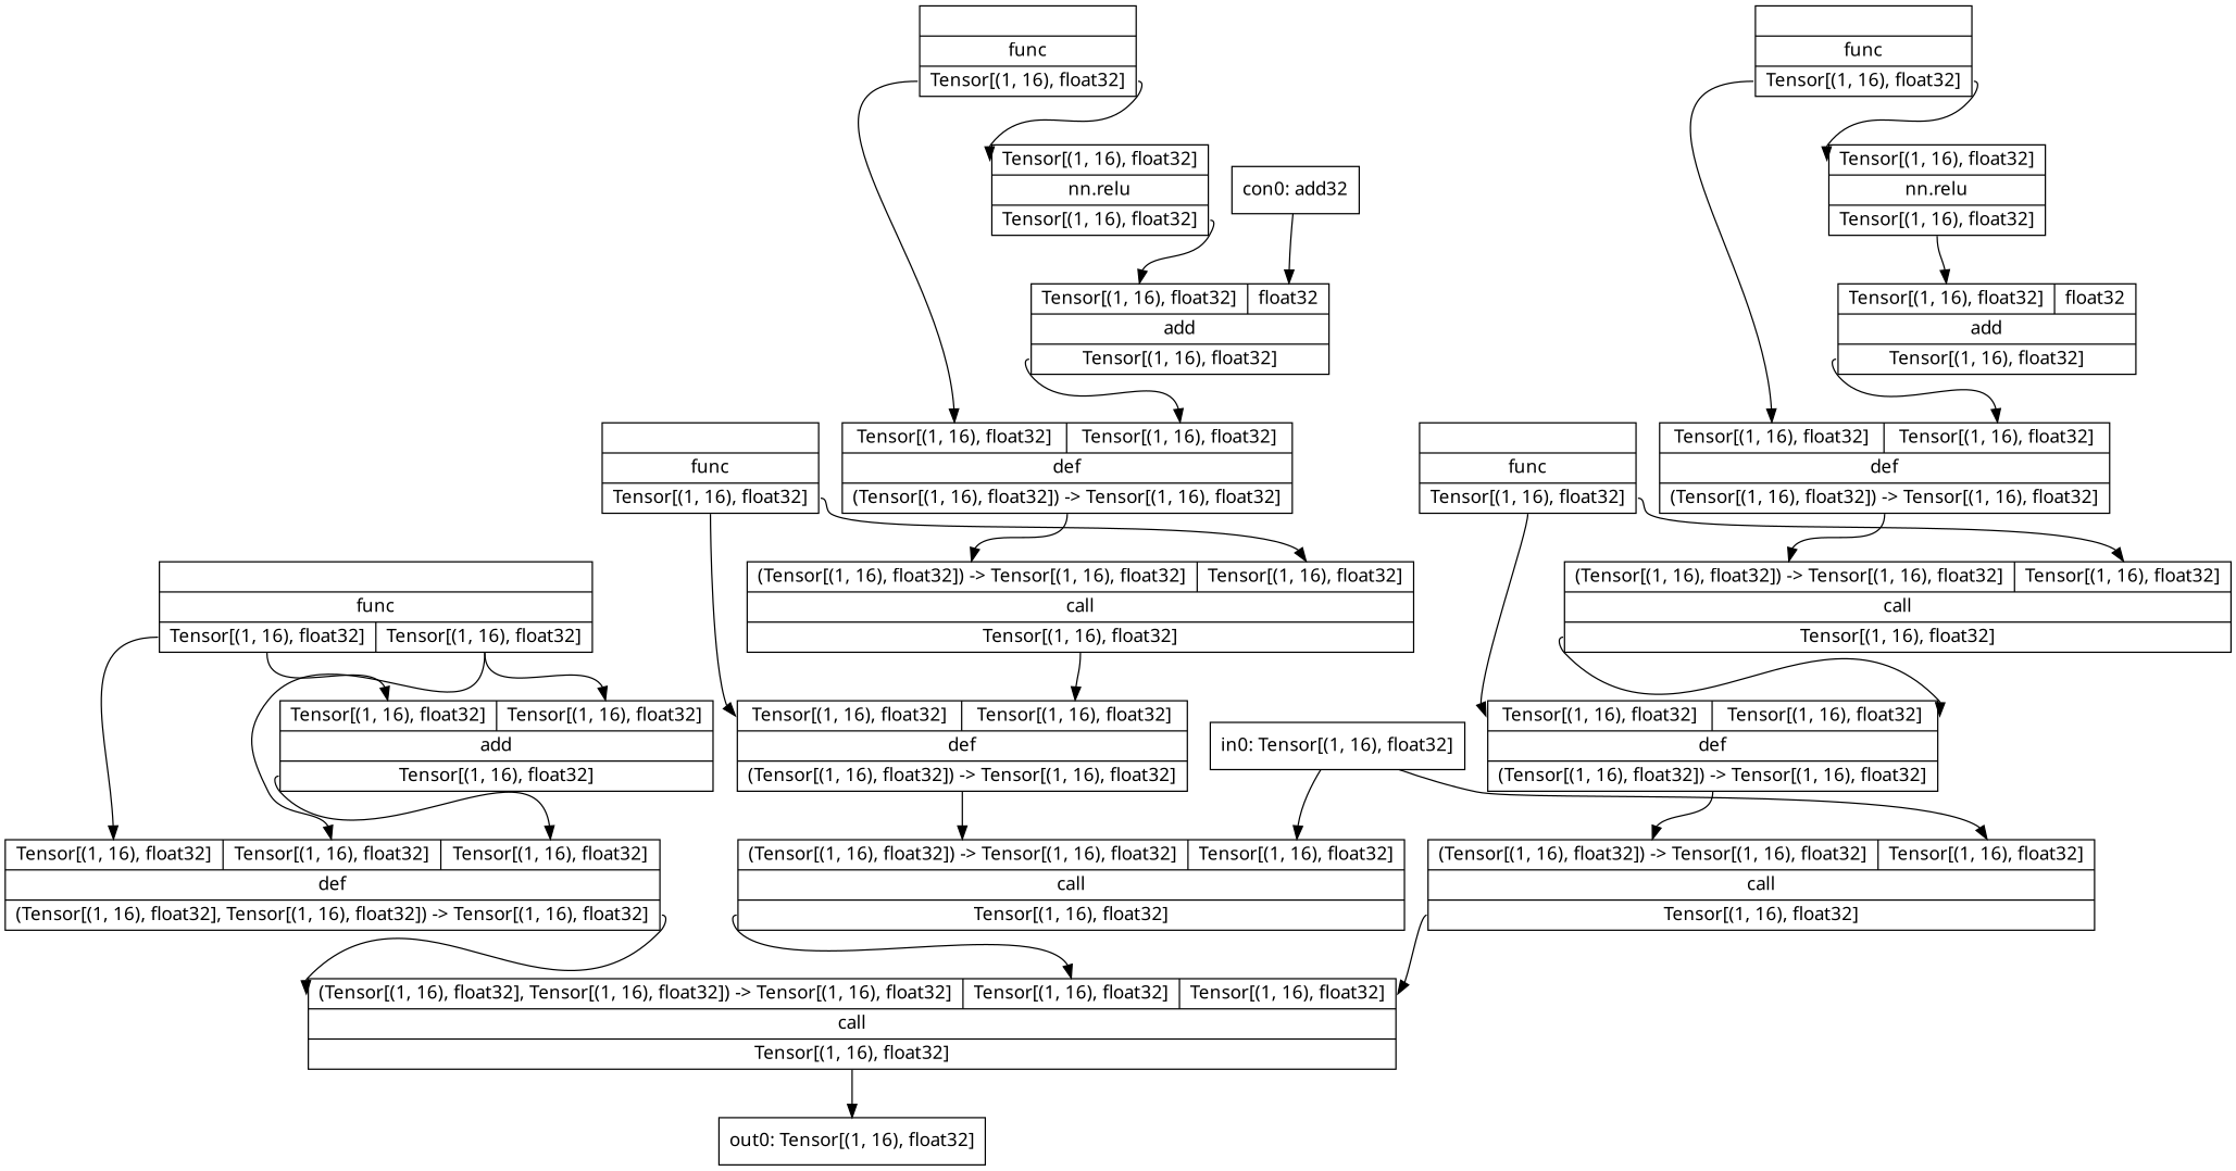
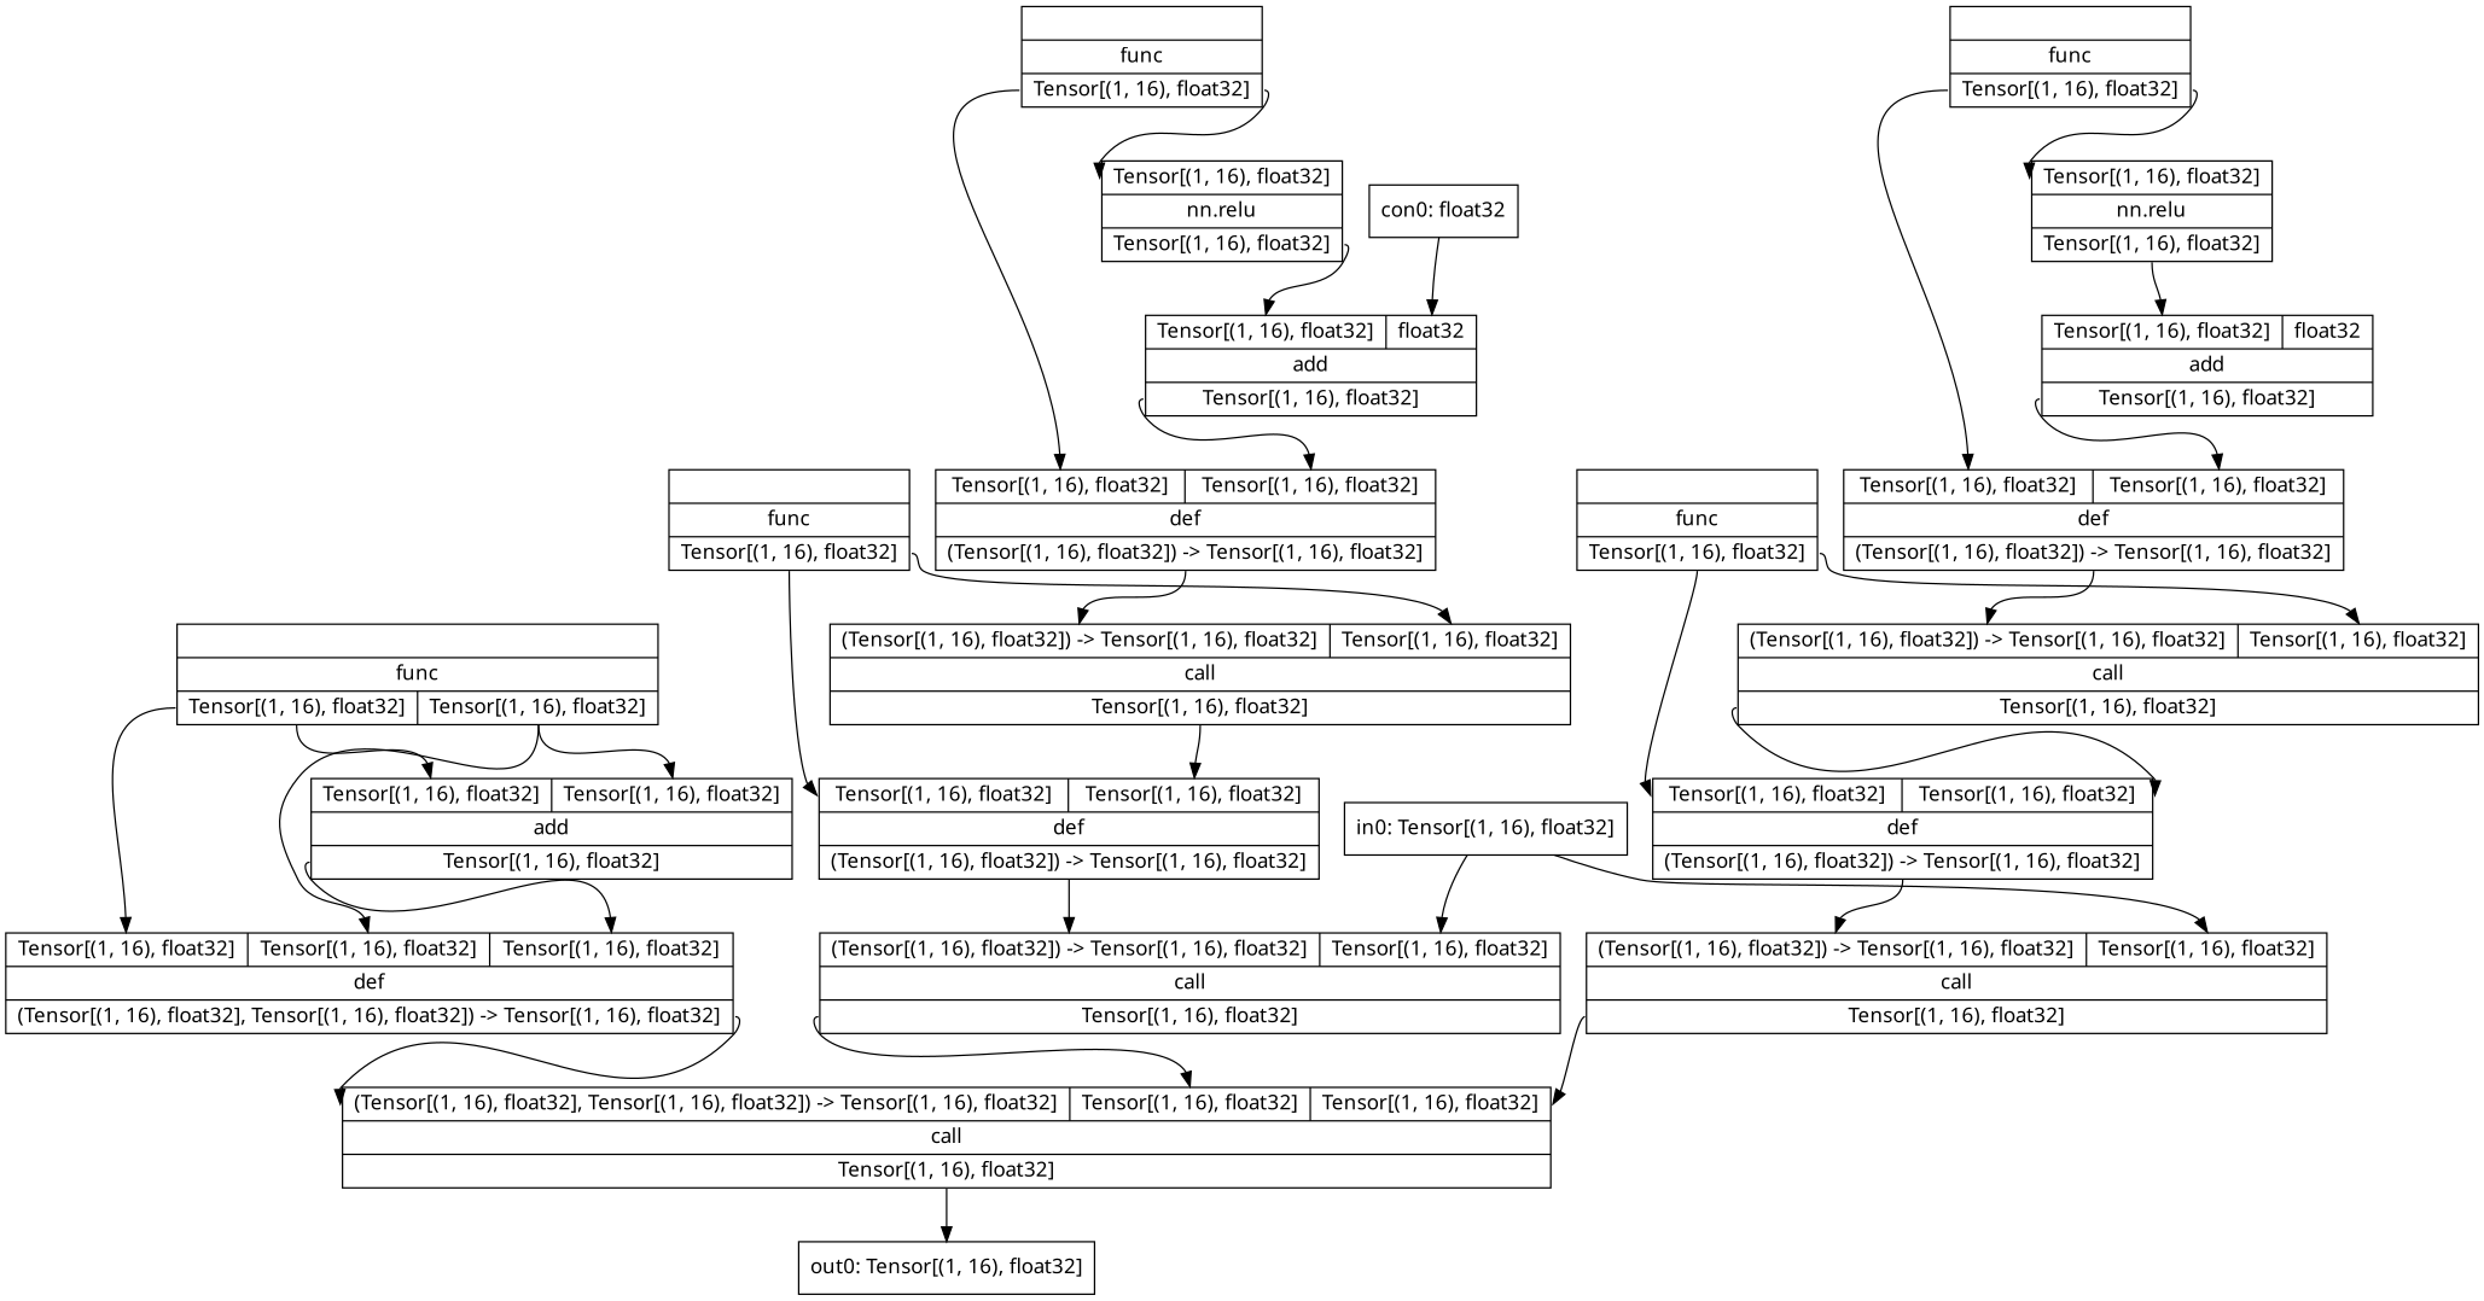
  digraph {
    node [fontname="Linux Biolinum O" shape=record]
    edge [headport=i0 tailport=o0]
    n1 [label="{{}|func\n|{<o0>Tensor[(1, 16), float32]|<o1>Tensor[(1, 16), float32]}}"]
    n2 [label="{{<i0>Tensor[(1, 16), float32]|<i1>Tensor[(1, 16), float32]}|add\n|{<o0>Tensor[(1, 16), float32]}}"]
    n3 [label="{{<i0>Tensor[(1, 16), float32]|<i1>Tensor[(1, 16), float32]|<i2>Tensor[(1, 16), float32]}|def\n|{<o0>(Tensor[(1, 16), float32], Tensor[(1, 16), float32]) -\> Tensor[(1, 16), float32]}}"]
    n4 [label="{{<i0>(Tensor[(1, 16), float32], Tensor[(1, 16), float32]) -\> Tensor[(1, 16), float32]|<i1>Tensor[(1, 16), float32]|<i2>Tensor[(1, 16), float32]}|call\n|{<o0>Tensor[(1, 16), float32]}}"]
    n5 [label="out0: Tensor[(1, 16), float32]"]
    n6 [label="{{}|func\n|{<o0>Tensor[(1, 16), float32]}}"]
    n7 [label="{{<i0>(Tensor[(1, 16), float32]) -\> Tensor[(1, 16), float32]|<i1>Tensor[(1, 16), float32]}|call\n|{<o0>Tensor[(1, 16), float32]}}"]
    n8 [label="{{<i0>Tensor[(1, 16), float32]|<i1>Tensor[(1, 16), float32]}|def\n|{<o0>(Tensor[(1, 16), float32]) -\> Tensor[(1, 16), float32]}}"]
    n9 [label="{{<i0>(Tensor[(1, 16), float32]) -\> Tensor[(1, 16), float32]|<i1>Tensor[(1, 16), float32]}|call\n|{<o0>Tensor[(1, 16), float32]}}"]
    n10 [label="{{}|func\n|{<o0>Tensor[(1, 16), float32]}}"]
    n11 [label="{{<i0>Tensor[(1, 16), float32]}|nn.relu\n|{<o0>Tensor[(1, 16), float32]}}"]
    n12 [label="{{<i0>Tensor[(1, 16), float32]|<i1>Tensor[(1, 16), float32]}|def\n|{<o0>(Tensor[(1, 16), float32]) -\> Tensor[(1, 16), float32]}}"]
    n13 [label="{{<i0>Tensor[(1, 16), float32]|<i1>float32}|add\n|{<o0>Tensor[(1, 16), float32]}}"]
-   n14 [label="con0: add32"]
+   n14 [label="con0: float32"]
    n15 [label="in0: Tensor[(1, 16), float32]"]
    n16 [label="{{<i0>(Tensor[(1, 16), float32]) -\> Tensor[(1, 16), float32]|<i1>Tensor[(1, 16), float32]}|call\n|{<o0>Tensor[(1, 16), float32]}}"]
    n17 [label="{{}|func\n|{<o0>Tensor[(1, 16), float32]}}"]
    n18 [label="{{<i0>(Tensor[(1, 16), float32]) -\> Tensor[(1, 16), float32]|<i1>Tensor[(1, 16), float32]}|call\n|{<o0>Tensor[(1, 16), float32]}}"]
    n19 [label="{{<i0>Tensor[(1, 16), float32]|<i1>Tensor[(1, 16), float32]}|def\n|{<o0>(Tensor[(1, 16), float32]) -\> Tensor[(1, 16), float32]}}"]
    n20 [label="{{}|func\n|{<o0>Tensor[(1, 16), float32]}}"]
    n21 [label="{{<i0>Tensor[(1, 16), float32]}|nn.relu\n|{<o0>Tensor[(1, 16), float32]}}"]
    n22 [label="{{<i0>Tensor[(1, 16), float32]|<i1>Tensor[(1, 16), float32]}|def\n|{<o0>(Tensor[(1, 16), float32]) -\> Tensor[(1, 16), float32]}}"]
    n23 [label="{{<i0>Tensor[(1, 16), float32]|<i1>float32}|add\n|{<o0>Tensor[(1, 16), float32]}}"]
    n1 -> n2
    n1 -> n2 [headport=i1 tailport=o1]
    n1 -> n3
    n1 -> n3 [headport=i1 tailport=o1]
    n2 -> n3 [headport=i2]
    n3 -> n4
    n4 -> n5
    n6 -> n7 [headport=i1]
    n6 -> n8
    n7 -> n8 [headport=i1]
    n8 -> n9
    n9 -> n4 [headport=i1]
    n10 -> n11
    n10 -> n12
    n11 -> n13
    n12 -> n7
    n13 -> n12 [headport=i1]
    n14 -> n13 [headport=i1]
    n15 -> n9 [headport=i1]
    n15 -> n16 [headport=i1]
    n16 -> n4 [headport=i2]
    n17 -> n18 [headport=i1]
    n17 -> n19
    n18 -> n19 [headport=i1]
    n19 -> n16
    n20 -> n21
    n20 -> n22
    n21 -> n23
    n22 -> n18
    n23 -> n22 [headport=i1]
  }
